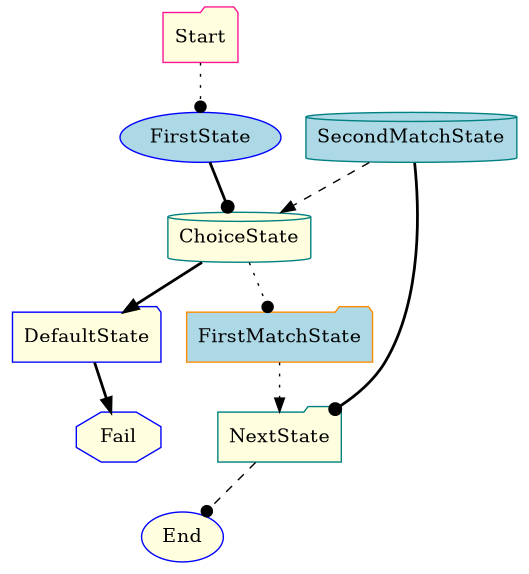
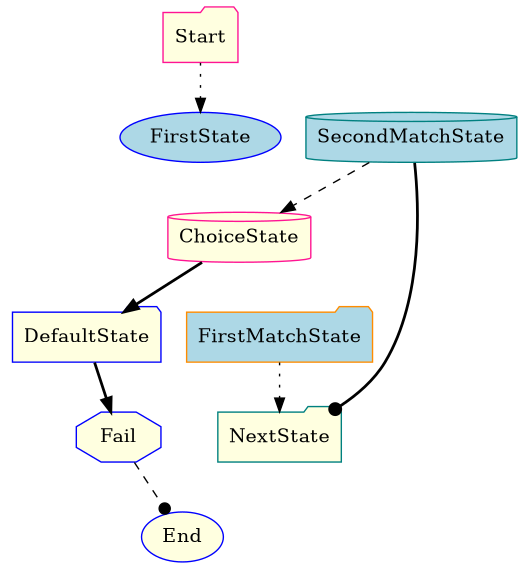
  digraph {
    node [color=blue fillcolor=lightyellow shape=folder style=filled]
    edge [arrowhead=dot style=bold]
    Start [color=deeppink]
    FirstState [fillcolor=lightblue shape=ellipse]
-   ChoiceState [color=teal shape=cylinder]
+   ChoiceState [color=deeppink shape=cylinder]
    FirstMatchState [color=darkorange fillcolor=lightblue]
    DefaultState
    NextState [color=teal]
    SecondMatchState [color=teal fillcolor=lightblue shape=cylinder]
    Fail [shape=octagon]
    End [shape=ellipse]
-   Start -> FirstState [style=dotted]
-   FirstState -> ChoiceState
-   ChoiceState -> FirstMatchState [style=dotted]
+   Start -> FirstState [arrowhead=normal style=dotted]
    ChoiceState -> DefaultState [arrowhead=normal]
    FirstMatchState -> NextState [arrowhead=normal style=dotted]
    DefaultState -> Fail [arrowhead=normal]
-   NextState -> End [style=dashed]
+   Fail -> End [style=dashed]
    SecondMatchState -> ChoiceState [arrowhead=normal style=dashed]
    SecondMatchState -> NextState
  }
